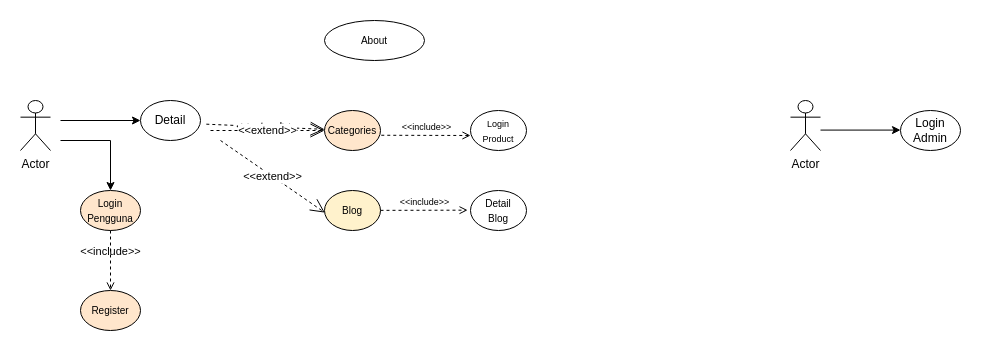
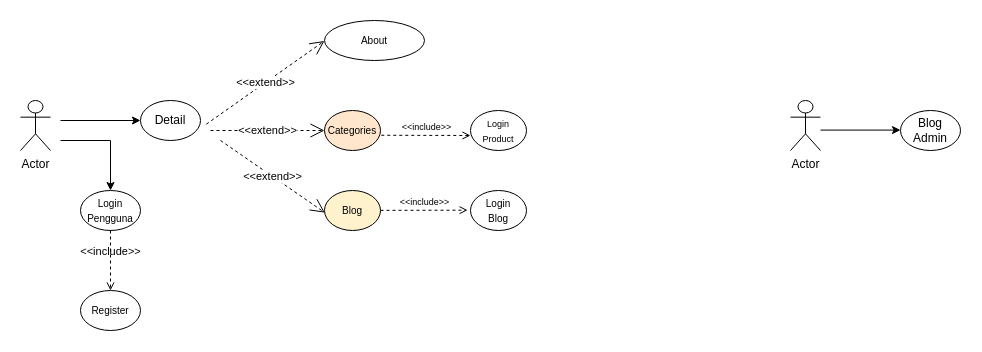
  <mxCell id="0" />
  <mxCell id="1" parent="0" />
  <mxCell id="2" value="Actor" style="shape=umlActor;verticalLabelPosition=bottom;verticalAlign=top;html=1;" vertex="1" parent="1"><mxGeometry x="20" y="100" width="30" height="50" as="geometry" /></mxCell>
  <mxCell id="3" value="" style="endArrow=classic;html=1;rounded=0;" edge="1" parent="1"><mxGeometry width="50" height="50" relative="1" as="geometry"><mxPoint x="60" y="120" as="sourcePoint" /><mxPoint x="140" y="120" as="targetPoint" /></mxGeometry></mxCell>
  <mxCell id="4" value="Detail" style="ellipse;whiteSpace=wrap;html=1;" vertex="1" parent="1"><mxGeometry x="140" y="100" width="60" height="40" as="geometry" /></mxCell>
  <mxCell id="5" value="" style="endArrow=none;html=1;rounded=0;" edge="1" parent="1"><mxGeometry width="50" height="50" relative="1" as="geometry"><mxPoint x="60" y="140" as="sourcePoint" /><mxPoint x="110" y="140" as="targetPoint" /></mxGeometry></mxCell>
  <mxCell id="6" value="" style="endArrow=classic;html=1;rounded=0;" edge="1" parent="1"><mxGeometry width="50" height="50" relative="1" as="geometry"><mxPoint x="110" y="140" as="sourcePoint" /><mxPoint x="110" y="190" as="targetPoint" /></mxGeometry></mxCell>
- <mxCell id="7" value="&lt;font style=&quot;font-size: 10px;&quot;&gt;Login&lt;br&gt;Pengguna&lt;/font&gt;" style="ellipse;whiteSpace=wrap;html=1;fillColor=#ffe6cc;" vertex="1" parent="1"><mxGeometry x="80" y="190" width="60" height="40" as="geometry" /></mxCell>
+ <mxCell id="7" value="&lt;font style=&quot;font-size: 10px;&quot;&gt;Login&lt;br&gt;Pengguna&lt;/font&gt;" style="ellipse;whiteSpace=wrap;html=1;" vertex="1" parent="1"><mxGeometry x="80" y="190" width="60" height="40" as="geometry" /></mxCell>
  <mxCell id="8" value="&amp;lt;&amp;lt;include&amp;gt;&amp;gt;" style="html=1;verticalAlign=bottom;labelBackgroundColor=none;endArrow=open;endFill=0;dashed=1;rounded=0;exitX=0.5;exitY=1;exitDx=0;exitDy=0;" edge="1" parent="1" source="7"><mxGeometry width="160" relative="1" as="geometry"><mxPoint x="250" y="180" as="sourcePoint" /><mxPoint x="110" y="290" as="targetPoint" /></mxGeometry></mxCell>
- <mxCell id="9" value="&lt;font style=&quot;font-size: 10px;&quot;&gt;Register&lt;/font&gt;" style="ellipse;whiteSpace=wrap;html=1;fillColor=#ffe6cc;" vertex="1" parent="1"><mxGeometry x="80" y="290" width="60" height="40" as="geometry" /></mxCell>
- <mxCell id="10" value="&amp;lt;&amp;lt;extend&amp;gt;&amp;gt;" style="endArrow=open;endSize=12;dashed=1;html=1;rounded=0;exitX=1.097;exitY=0.592;exitDx=0;exitDy=0;exitPerimeter=0;" edge="1" parent="1" source="4" target="16"><mxGeometry width="160" relative="1" as="geometry"><mxPoint x="200" y="140" as="sourcePoint" /><mxPoint x="270" y="30" as="targetPoint" /></mxGeometry></mxCell>
+ <mxCell id="9" value="&lt;font style=&quot;font-size: 10px;&quot;&gt;Register&lt;/font&gt;" style="ellipse;whiteSpace=wrap;html=1;" vertex="1" parent="1"><mxGeometry x="80" y="290" width="60" height="40" as="geometry" /></mxCell>
+ <mxCell id="10" value="&amp;lt;&amp;lt;extend&amp;gt;&amp;gt;" style="endArrow=open;endSize=12;dashed=1;html=1;rounded=0;exitX=1.097;exitY=0.592;exitDx=0;exitDy=0;exitPerimeter=0;entryX=-0.001;entryY=0.512;entryDx=0;entryDy=0;entryPerimeter=0;" edge="1" parent="1" source="4" target="11"><mxGeometry width="160" relative="1" as="geometry"><mxPoint x="200" y="140" as="sourcePoint" /><mxPoint x="270" y="30" as="targetPoint" /></mxGeometry></mxCell>
  <mxCell id="11" value="&lt;font style=&quot;font-size: 10px;&quot;&gt;About&lt;/font&gt;" style="ellipse;whiteSpace=wrap;html=1;" vertex="1" parent="1"><mxGeometry x="324" y="20" width="100" height="40" as="geometry" /></mxCell>
  <mxCell id="12" value="&amp;lt;&amp;lt;extend&amp;gt;&amp;gt;" style="endArrow=open;endSize=12;dashed=1;html=1;rounded=0;entryX=0;entryY=0.5;entryDx=0;entryDy=0;" edge="1" parent="1" target="16"><mxGeometry width="160" relative="1" as="geometry"><mxPoint x="210" y="130" as="sourcePoint" /><mxPoint x="321.424" y="130.6" as="targetPoint" /></mxGeometry></mxCell>
  <mxCell id="13" value="&lt;font style=&quot;font-size: 9px;&quot;&gt;&amp;lt;&amp;lt;include&amp;gt;&amp;gt;&lt;/font&gt;" style="html=1;verticalAlign=bottom;labelBackgroundColor=none;endArrow=open;endFill=0;dashed=1;rounded=0;exitX=1.014;exitY=0.619;exitDx=0;exitDy=0;exitPerimeter=0;" edge="1" parent="1" source="16"><mxGeometry width="160" relative="1" as="geometry"><mxPoint x="382.912" y="135.2" as="sourcePoint" /><mxPoint x="470" y="135" as="targetPoint" /></mxGeometry></mxCell>
  <mxCell id="14" value="&lt;font style=&quot;&quot;&gt;&lt;font style=&quot;font-size: 9px;&quot;&gt;Login&lt;br&gt;Product&lt;/font&gt;&lt;br&gt;&lt;/font&gt;" style="ellipse;whiteSpace=wrap;html=1;" vertex="1" parent="1"><mxGeometry x="470" y="110" width="56" height="40" as="geometry" /></mxCell>
  <mxCell id="15" value="&amp;lt;&amp;lt;extend&amp;gt;&amp;gt;" style="endArrow=open;endSize=12;dashed=1;html=1;rounded=0;entryX=0.006;entryY=0.553;entryDx=0;entryDy=0;entryPerimeter=0;" edge="1" parent="1" target="17"><mxGeometry width="160" relative="1" as="geometry"><mxPoint x="220" y="140" as="sourcePoint" /><mxPoint x="300" y="200" as="targetPoint" /></mxGeometry></mxCell>
  <mxCell id="16" value="&lt;font style=&quot;font-size: 10px;&quot;&gt;Categories&lt;/font&gt;" style="ellipse;whiteSpace=wrap;html=1;fillColor=#ffe6cc;" vertex="1" parent="1"><mxGeometry x="324" y="110" width="56" height="40" as="geometry" /></mxCell>
  <mxCell id="17" value="&lt;font style=&quot;font-size: 10px;&quot;&gt;Blog&lt;/font&gt;" style="ellipse;whiteSpace=wrap;html=1;fillColor=#fff2cc;" vertex="1" parent="1"><mxGeometry x="324" y="190" width="56" height="40" as="geometry" /></mxCell>
  <mxCell id="18" value="&lt;font style=&quot;font-size: 9px;&quot;&gt;&amp;lt;&amp;lt;include&amp;gt;&amp;gt;&lt;/font&gt;" style="html=1;verticalAlign=bottom;labelBackgroundColor=none;endArrow=open;endFill=0;dashed=1;rounded=0;exitX=1.052;exitY=0.63;exitDx=0;exitDy=0;exitPerimeter=0;" edge="1" parent="1"><mxGeometry width="160" relative="1" as="geometry"><mxPoint x="380.002" y="209.86" as="sourcePoint" /><mxPoint x="467.09" y="209.66" as="targetPoint" /></mxGeometry></mxCell>
- <mxCell id="19" value="&lt;font style=&quot;&quot;&gt;&lt;font style=&quot;font-size: 10px;&quot;&gt;&lt;font style=&quot;&quot;&gt;Detail&lt;br&gt;&lt;/font&gt;Blog&lt;/font&gt;&lt;br&gt;&lt;/font&gt;" style="ellipse;whiteSpace=wrap;html=1;" vertex="1" parent="1"><mxGeometry x="470" y="190" width="56" height="40" as="geometry" /></mxCell>
+ <mxCell id="19" value="&lt;font style=&quot;&quot;&gt;&lt;font style=&quot;font-size: 10px;&quot;&gt;&lt;font style=&quot;&quot;&gt;Login&lt;br&gt;&lt;/font&gt;Blog&lt;/font&gt;&lt;br&gt;&lt;/font&gt;" style="ellipse;whiteSpace=wrap;html=1;" vertex="1" parent="1"><mxGeometry x="470" y="190" width="56" height="40" as="geometry" /></mxCell>
  <mxCell id="20" value="Actor" style="shape=umlActor;verticalLabelPosition=bottom;verticalAlign=top;html=1;" vertex="1" parent="1"><mxGeometry x="790" y="100" width="30" height="50" as="geometry" /></mxCell>
  <mxCell id="21" value="" style="endArrow=classic;html=1;rounded=0;" edge="1" parent="1"><mxGeometry width="50" height="50" relative="1" as="geometry"><mxPoint x="820" y="129.58" as="sourcePoint" /><mxPoint x="900" y="129.58" as="targetPoint" /></mxGeometry></mxCell>
- <mxCell id="22" value="Login&lt;br&gt;Admin" style="ellipse;whiteSpace=wrap;html=1;" vertex="1" parent="1"><mxGeometry x="900" y="110" width="60" height="40" as="geometry" /></mxCell>
+ <mxCell id="22" value="Blog&lt;br&gt;Admin" style="ellipse;whiteSpace=wrap;html=1;" vertex="1" parent="1"><mxGeometry x="900" y="110" width="60" height="40" as="geometry" /></mxCell>
